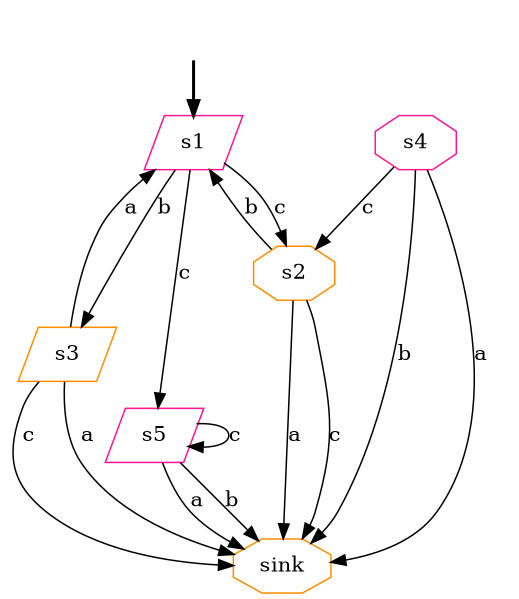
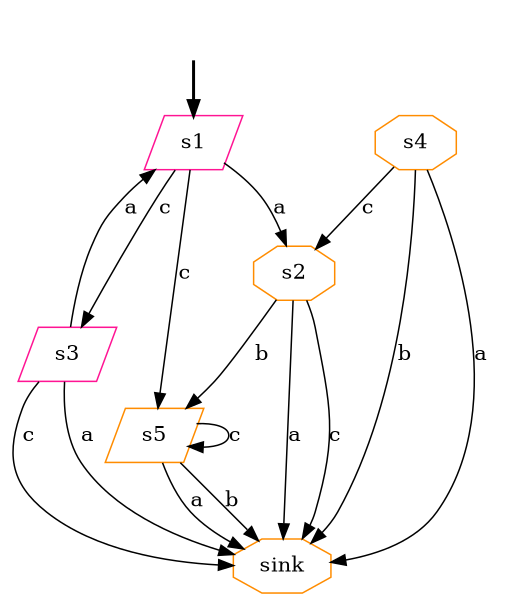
  digraph {
    node [color=deeppink shape=parallelogram]
    fake [style=invisible color="" shape=""]
    s1 [root=true]
    s2 [color=darkorange shape=octagon]
-   s5
-   s3 [color=darkorange]
+   s5 [color=darkorange]
+   s3
    sink [color=darkorange shape=octagon]
-   s4 [shape=octagon]
+   s4 [color=darkorange shape=octagon]
    fake -> s1 [style=bold]
-   s1 -> s2 [label=c]
+   s1 -> s2 [label=a]
    s1 -> s5 [label=c]
-   s1 -> s3 [label=b]
-   s2 -> s1 [label=b]
+   s1 -> s3 [label=c]
+   s2 -> s5 [label=b]
    s2 -> sink [label=c]
    s2 -> sink [label=a]
    s5 -> s5 [label=c]
    s5 -> sink [label=a]
    s5 -> sink [label=b]
    s3 -> s1 [label=a]
    s3 -> sink [label=c]
    s3 -> sink [label=a]
    s4 -> s2 [label=c]
    s4 -> sink [label=a]
    s4 -> sink [label=b]
  }
